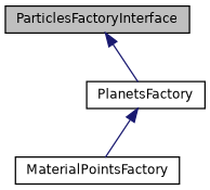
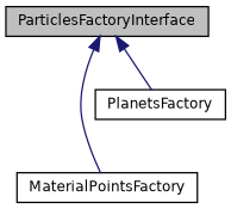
  digraph {
    node [color=black fillcolor=white fontname=Helvetica fontsize=10 shape=record style=filled]
    edge [color=midnightblue dir=back fontname=Helvetica fontsize=10 labelfontname=Helvetica labelfontsize=10 style=solid]
    n1 [fillcolor=grey75 fontcolor=black height=0.2 label=ParticlesFactoryInterface width=0.4]
    n2 [height=0.2 label=MaterialPointsFactory width=0.4]
    n3 [height=0.2 label=PlanetsFactory width=0.4]
-   n3 -> n2
+   n1 -> n2
    n1 -> n3
  }
